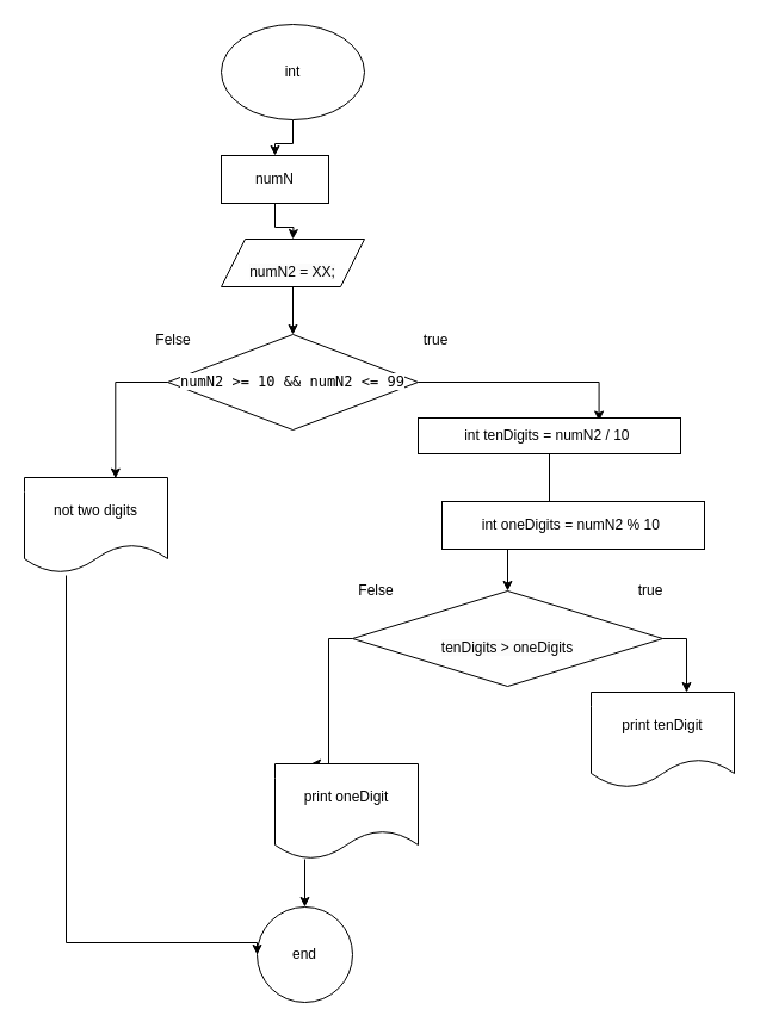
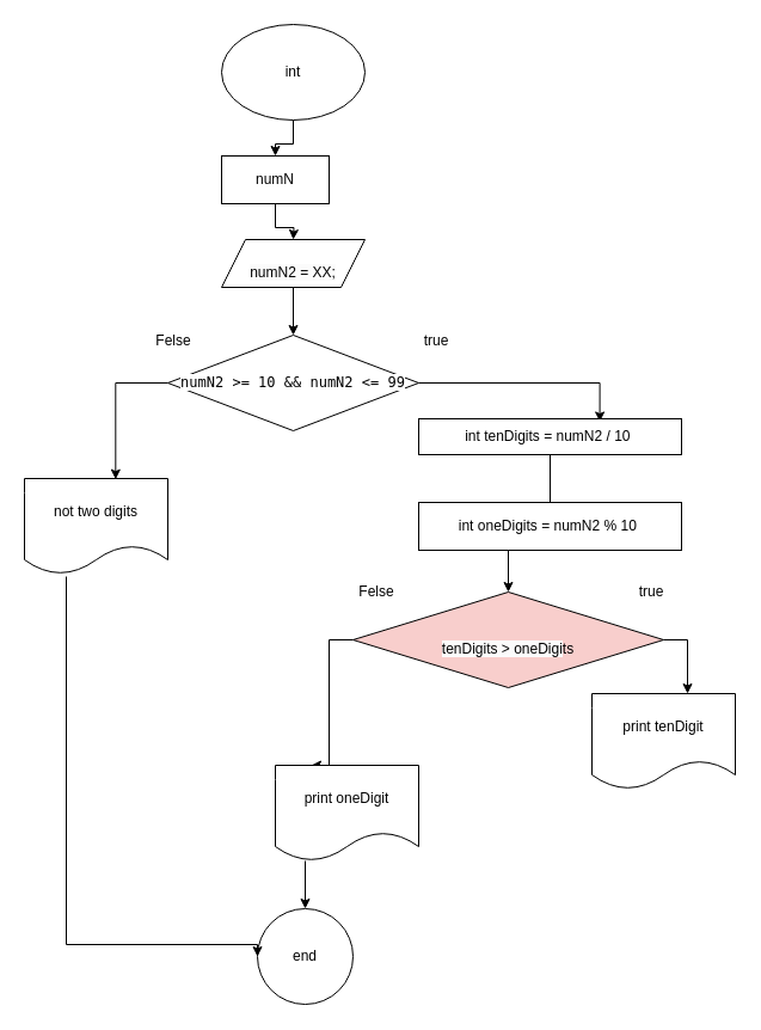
  <mxCell id="0" />
  <mxCell id="1" parent="0" />
  <mxCell id="2" value="" style="edgeStyle=orthogonalEdgeStyle;rounded=0;orthogonalLoop=1;jettySize=auto;html=1;labelBackgroundColor=none;fontColor=default;" edge="1" parent="1" source="3" target="5"><mxGeometry relative="1" as="geometry" /></mxCell>
  <mxCell id="3" value="int" style="ellipse;whiteSpace=wrap;html=1;labelBackgroundColor=none;" vertex="1" parent="1"><mxGeometry x="185" y="20" width="120" height="80" as="geometry" /></mxCell>
  <mxCell id="4" value="" style="edgeStyle=orthogonalEdgeStyle;rounded=0;orthogonalLoop=1;jettySize=auto;html=1;labelBackgroundColor=none;fontColor=default;" edge="1" parent="1" source="5"><mxGeometry relative="1" as="geometry"><mxPoint x="245" y="200" as="targetPoint" /></mxGeometry></mxCell>
  <mxCell id="5" value="numN" style="whiteSpace=wrap;html=1;labelBackgroundColor=none;" vertex="1" parent="1"><mxGeometry x="185" y="130" width="90" height="40" as="geometry" /></mxCell>
  <mxCell id="6" value="print tenDigit" style="shape=document;whiteSpace=wrap;html=1;boundedLbl=1;labelBackgroundColor=none;" vertex="1" parent="1"><mxGeometry x="495" y="580" width="120" height="80" as="geometry" /></mxCell>
  <mxCell id="7" value="end" style="ellipse;whiteSpace=wrap;html=1;aspect=fixed;labelBackgroundColor=none;" vertex="1" parent="1"><mxGeometry x="215" y="760" width="80" height="80" as="geometry" /></mxCell>
  <mxCell id="8" style="edgeStyle=orthogonalEdgeStyle;rounded=0;orthogonalLoop=1;jettySize=auto;html=1;exitX=0;exitY=0.5;exitDx=0;exitDy=0;labelBackgroundColor=none;fontColor=default;entryX=0.636;entryY=0.008;entryDx=0;entryDy=0;entryPerimeter=0;" edge="1" parent="1" source="10" target="12"><mxGeometry relative="1" as="geometry"><mxPoint x="95" y="390" as="targetPoint" /><Array as="points"><mxPoint x="96" y="320" /></Array></mxGeometry></mxCell>
  <mxCell id="9" style="edgeStyle=orthogonalEdgeStyle;rounded=0;orthogonalLoop=1;jettySize=auto;html=1;entryX=0.689;entryY=0.083;entryDx=0;entryDy=0;entryPerimeter=0;" edge="1" parent="1" source="10" target="18"><mxGeometry relative="1" as="geometry"><Array as="points"><mxPoint x="502" y="320" /></Array></mxGeometry></mxCell>
  <mxCell id="10" value="&lt;div style=&quot;font-family: &amp;quot;JetBrains Mono&amp;quot;, monospace;&quot;&gt;&lt;span style=&quot;background-color: rgb(255, 255, 255);&quot;&gt;numN2 &amp;gt;= 10 &amp;amp;&amp;amp; numN2 &amp;lt;= 99&lt;/span&gt;&lt;/div&gt;" style="rhombus;whiteSpace=wrap;html=1;labelBackgroundColor=none;" vertex="1" parent="1"><mxGeometry x="140" y="280" width="210" height="80" as="geometry" /></mxCell>
  <mxCell id="11" style="edgeStyle=orthogonalEdgeStyle;rounded=0;orthogonalLoop=1;jettySize=auto;html=1;entryX=0;entryY=0.5;entryDx=0;entryDy=0;labelBackgroundColor=none;fontColor=default;" edge="1" parent="1" target="7"><mxGeometry relative="1" as="geometry"><mxPoint x="55" y="482" as="sourcePoint" /><Array as="points"><mxPoint x="55" y="790" /><mxPoint x="215" y="790" /></Array></mxGeometry></mxCell>
  <mxCell id="12" value="not two digits" style="shape=document;whiteSpace=wrap;html=1;boundedLbl=1;labelBackgroundColor=none;" vertex="1" parent="1"><mxGeometry x="20" y="400" width="120" height="80" as="geometry" /></mxCell>
  <mxCell id="13" value="" style="edgeStyle=orthogonalEdgeStyle;rounded=0;orthogonalLoop=1;jettySize=auto;html=1;labelBackgroundColor=none;fontColor=default;" edge="1" parent="1" source="14" target="10"><mxGeometry relative="1" as="geometry" /></mxCell>
  <mxCell id="14" value="&lt;br&gt;&lt;span style=&quot;color: rgb(0, 0, 0); font-family: Helvetica; font-size: 12px; font-style: normal; font-variant-ligatures: normal; font-variant-caps: normal; font-weight: 400; letter-spacing: normal; orphans: 2; text-align: center; text-indent: 0px; text-transform: none; widows: 2; word-spacing: 0px; -webkit-text-stroke-width: 0px; background-color: rgb(251, 251, 251); text-decoration-thickness: initial; text-decoration-style: initial; text-decoration-color: initial; float: none; display: inline !important;&quot;&gt;numN2 = XX;&lt;/span&gt;&lt;br&gt;" style="shape=parallelogram;perimeter=parallelogramPerimeter;whiteSpace=wrap;html=1;fixedSize=1;labelBackgroundColor=none;" vertex="1" parent="1"><mxGeometry x="185" y="200" width="120" height="40" as="geometry" /></mxCell>
  <mxCell id="15" value="Felse" style="text;html=1;strokeColor=none;fillColor=none;align=center;verticalAlign=middle;whiteSpace=wrap;rounded=0;" vertex="1" parent="1"><mxGeometry x="115" y="270" width="60" height="30" as="geometry" /></mxCell>
  <mxCell id="16" value="true" style="text;html=1;strokeColor=none;fillColor=none;align=center;verticalAlign=middle;whiteSpace=wrap;rounded=0;" vertex="1" parent="1"><mxGeometry x="335" y="270" width="60" height="30" as="geometry" /></mxCell>
  <mxCell id="17" value="" style="edgeStyle=orthogonalEdgeStyle;rounded=0;orthogonalLoop=1;jettySize=auto;html=1;" edge="1" parent="1" source="18" target="22"><mxGeometry relative="1" as="geometry" /></mxCell>
  <mxCell id="18" value="int tenDigits = numN2 / 10&amp;nbsp;" style="rounded=0;whiteSpace=wrap;html=1;" vertex="1" parent="1"><mxGeometry x="350" y="350" width="220" height="30" as="geometry" /></mxCell>
- <mxCell id="19" value="int oneDigits = numN2 % 10&amp;nbsp;" style="rounded=0;whiteSpace=wrap;html=1;" vertex="1" parent="1"><mxGeometry x="370" y="420" width="220" height="40" as="geometry" /></mxCell>
+ <mxCell id="19" value="int oneDigits = numN2 % 10&amp;nbsp;" style="rounded=0;whiteSpace=wrap;html=1;" vertex="1" parent="1"><mxGeometry x="350" y="420" width="220" height="40" as="geometry" /></mxCell>
  <mxCell id="20" style="edgeStyle=orthogonalEdgeStyle;rounded=0;orthogonalLoop=1;jettySize=auto;html=1;entryX=0.667;entryY=0;entryDx=0;entryDy=0;entryPerimeter=0;" edge="1" parent="1" source="22" target="6"><mxGeometry relative="1" as="geometry"><mxPoint x="575" y="570" as="targetPoint" /><Array as="points"><mxPoint x="575" y="535" /></Array></mxGeometry></mxCell>
  <mxCell id="21" style="edgeStyle=orthogonalEdgeStyle;rounded=0;orthogonalLoop=1;jettySize=auto;html=1;entryX=0.25;entryY=0;entryDx=0;entryDy=0;" edge="1" parent="1" source="22" target="24"><mxGeometry relative="1" as="geometry"><mxPoint x="275" y="570" as="targetPoint" /><Array as="points"><mxPoint x="275" y="535" /></Array></mxGeometry></mxCell>
- <mxCell id="22" value="&lt;br&gt;&lt;span style=&quot;color: rgb(0, 0, 0); font-family: Helvetica; font-size: 12px; font-style: normal; font-variant-ligatures: normal; font-variant-caps: normal; font-weight: 400; letter-spacing: normal; orphans: 2; text-align: center; text-indent: 0px; text-transform: none; widows: 2; word-spacing: 0px; -webkit-text-stroke-width: 0px; background-color: rgb(251, 251, 251); text-decoration-thickness: initial; text-decoration-style: initial; text-decoration-color: initial; float: none; display: inline !important;&quot;&gt;tenDigits &amp;gt; oneDigi&lt;/span&gt;ts" style="rhombus;whiteSpace=wrap;html=1;" vertex="1" parent="1"><mxGeometry x="295" y="495" width="260" height="80" as="geometry" /></mxCell>
+ <mxCell id="22" value="&lt;br&gt;&lt;span style=&quot;color: rgb(0, 0, 0); font-family: Helvetica; font-size: 12px; font-style: normal; font-variant-ligatures: normal; font-variant-caps: normal; font-weight: 400; letter-spacing: normal; orphans: 2; text-align: center; text-indent: 0px; text-transform: none; widows: 2; word-spacing: 0px; -webkit-text-stroke-width: 0px; background-color: rgb(251, 251, 251); text-decoration-thickness: initial; text-decoration-style: initial; text-decoration-color: initial; float: none; display: inline !important;&quot;&gt;tenDigits &amp;gt; oneDigi&lt;/span&gt;ts" style="rhombus;whiteSpace=wrap;html=1;fillColor=#f8cecc;" vertex="1" parent="1"><mxGeometry x="295" y="495" width="260" height="80" as="geometry" /></mxCell>
  <mxCell id="23" style="edgeStyle=orthogonalEdgeStyle;rounded=0;orthogonalLoop=1;jettySize=auto;html=1;entryX=0.5;entryY=0;entryDx=0;entryDy=0;" edge="1" parent="1" source="24" target="7"><mxGeometry relative="1" as="geometry"><Array as="points"><mxPoint x="255" y="700" /><mxPoint x="255" y="700" /></Array></mxGeometry></mxCell>
  <mxCell id="24" value="print oneDigit" style="shape=document;whiteSpace=wrap;html=1;boundedLbl=1;labelBackgroundColor=none;" vertex="1" parent="1"><mxGeometry x="230" y="640" width="120" height="80" as="geometry" /></mxCell>
  <mxCell id="25" value="true" style="text;html=1;strokeColor=none;fillColor=none;align=center;verticalAlign=middle;whiteSpace=wrap;rounded=0;" vertex="1" parent="1"><mxGeometry x="515" y="480" width="60" height="30" as="geometry" /></mxCell>
  <mxCell id="26" value="Felse" style="text;html=1;strokeColor=none;fillColor=none;align=center;verticalAlign=middle;whiteSpace=wrap;rounded=0;" vertex="1" parent="1"><mxGeometry x="285" y="480" width="60" height="30" as="geometry" /></mxCell>
